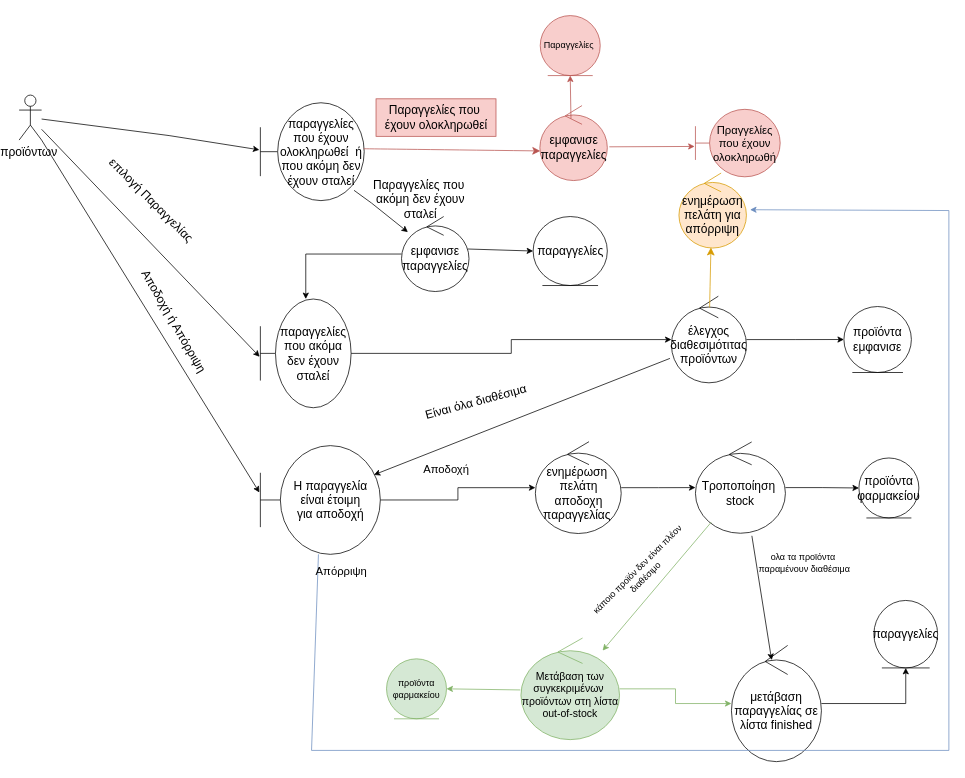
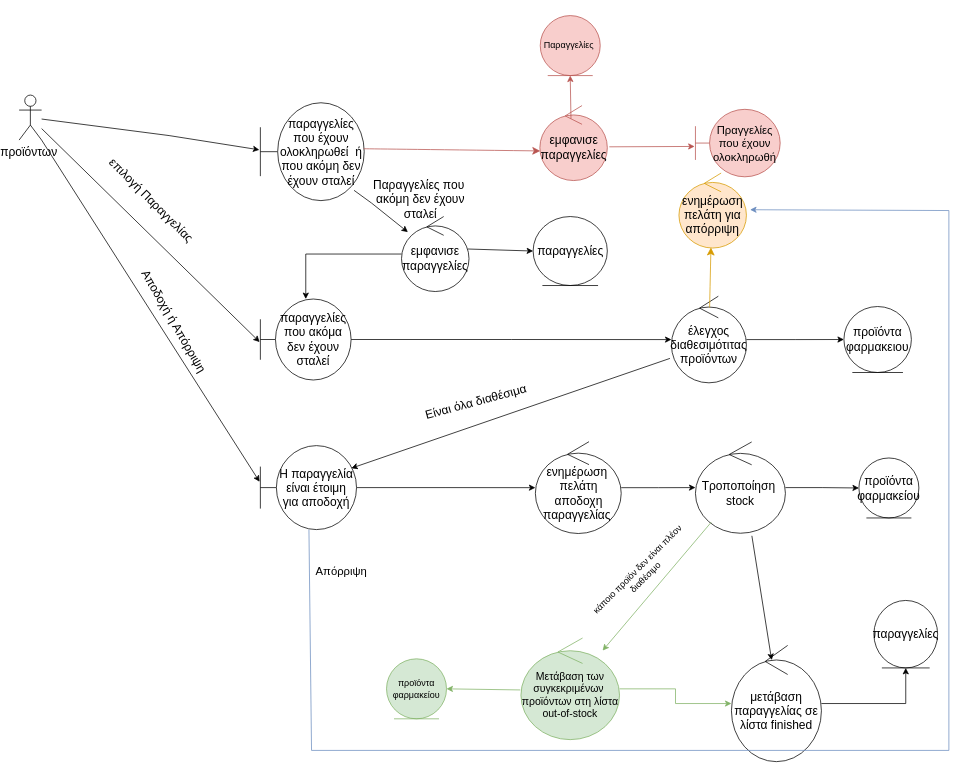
  <mxCell id="0" />
  <mxCell id="1" parent="0" />
  <mxCell id="2" value="προϊόντων&amp;nbsp;" style="shape=umlActor;verticalLabelPosition=bottom;verticalAlign=top;html=1;outlineConnect=0;fontSize=16;" parent="1" vertex="1"><mxGeometry x="20" y="126" width="30" height="60" as="geometry" /></mxCell>
  <mxCell id="3" value="παραγγελίες που έχουν ολοκληρωθεί&amp;nbsp; ή που ακόμη δεν έχουν σταλεί" style="shape=umlBoundary;whiteSpace=wrap;html=1;fontSize=16;" parent="1" vertex="1"><mxGeometry x="341.75" y="136.25" width="138.5" height="130.5" as="geometry" /></mxCell>
  <mxCell id="4" style="edgeStyle=orthogonalEdgeStyle;rounded=0;orthogonalLoop=1;jettySize=auto;html=1;" parent="1" source="5" target="7" edge="1"><mxGeometry relative="1" as="geometry" /></mxCell>
  <mxCell id="5" value="εμφανισε παραγγελίες" style="ellipse;shape=umlControl;whiteSpace=wrap;html=1;fontSize=16;" parent="1" vertex="1"><mxGeometry x="530" y="288" width="90" height="100" as="geometry" /></mxCell>
  <mxCell id="6" style="edgeStyle=orthogonalEdgeStyle;rounded=0;orthogonalLoop=1;jettySize=auto;html=1;" parent="1" source="7" target="10" edge="1"><mxGeometry relative="1" as="geometry" /></mxCell>
- <mxCell id="7" value="παραγγελίες που ακόμα δεν έχουν σταλεί" style="shape=umlBoundary;whiteSpace=wrap;html=1;fontSize=16;" parent="1" vertex="1"><mxGeometry x="341.75" y="398" width="121" height="145" as="geometry" /></mxCell>
+ <mxCell id="7" value="παραγγελίες που ακόμα δεν έχουν σταλεί" style="shape=umlBoundary;whiteSpace=wrap;html=1;fontSize=16;" parent="1" vertex="1"><mxGeometry x="341.75" y="398" width="121" height="108" as="geometry" /></mxCell>
  <mxCell id="8" value="παραγγελίες" style="ellipse;shape=umlEntity;whiteSpace=wrap;html=1;fontSize=16;" parent="1" vertex="1"><mxGeometry x="705.5" y="288" width="99" height="92" as="geometry" /></mxCell>
  <mxCell id="9" style="edgeStyle=orthogonalEdgeStyle;rounded=0;orthogonalLoop=1;jettySize=auto;html=1;entryX=0;entryY=0.5;entryDx=0;entryDy=0;" parent="1" source="10" target="13" edge="1"><mxGeometry relative="1" as="geometry" /></mxCell>
  <mxCell id="10" value="έλεγχος διαθεσιμότιτας προϊόντων" style="ellipse;shape=umlControl;whiteSpace=wrap;html=1;fontSize=16;" parent="1" vertex="1"><mxGeometry x="890" y="394.25" width="100" height="115.5" as="geometry" /></mxCell>
  <mxCell id="11" value="ενημέρωση πελάτη για απόρριψη" style="ellipse;shape=umlControl;whiteSpace=wrap;html=1;fontSize=16;fillColor=#ffe6cc;strokeColor=#d79b00;" parent="1" vertex="1"><mxGeometry x="900" y="230" width="90" height="100" as="geometry" /></mxCell>
  <mxCell id="12" value="" style="endArrow=classic;html=1;rounded=0;fontSize=12;startSize=8;endSize=8;curved=1;exitX=0.509;exitY=0.13;exitDx=0;exitDy=0;exitPerimeter=0;entryX=0.474;entryY=0.993;entryDx=0;entryDy=0;entryPerimeter=0;fillColor=#ffe6cc;strokeColor=#d79b00;" parent="1" source="10" target="11" edge="1"><mxGeometry width="50" height="50" relative="1" as="geometry"><mxPoint x="687" y="585" as="sourcePoint" /><mxPoint x="737" y="535" as="targetPoint" /></mxGeometry></mxCell>
- <mxCell id="13" value="προϊόντα&lt;br&gt;εμφανισε" style="ellipse;shape=umlEntity;whiteSpace=wrap;html=1;fontSize=16;" parent="1" vertex="1"><mxGeometry x="1120" y="408" width="90" height="88" as="geometry" /></mxCell>
+ <mxCell id="13" value="προϊόντα&lt;br&gt;φαρμακειου" style="ellipse;shape=umlEntity;whiteSpace=wrap;html=1;fontSize=16;" parent="1" vertex="1"><mxGeometry x="1120" y="408" width="90" height="88" as="geometry" /></mxCell>
  <mxCell id="14" style="edgeStyle=orthogonalEdgeStyle;rounded=0;orthogonalLoop=1;jettySize=auto;html=1;" parent="1" source="15" target="19" edge="1"><mxGeometry relative="1" as="geometry" /></mxCell>
- <mxCell id="15" value="H&lt;span style=&quot;font-size:12.0pt;line-height:107%;font-family:&amp;quot;Arial&amp;quot;,sans-serif;&lt;br/&gt;mso-fareast-font-family:Calibri;mso-fareast-theme-font:minor-latin;mso-ansi-language:&lt;br/&gt;EL;mso-fareast-language:EN-US;mso-bidi-language:AR-SA&quot;&gt; παραγγελία είναι έτοιμη&lt;br/&gt;για αποδοχή&lt;/span&gt;" style="shape=umlBoundary;whiteSpace=wrap;html=1;fontSize=16;" parent="1" vertex="1"><mxGeometry x="341.75" y="593.5" width="160" height="145" as="geometry" /></mxCell>
+ <mxCell id="15" value="H&lt;span style=&quot;font-size:12.0pt;line-height:107%;font-family:&amp;quot;Arial&amp;quot;,sans-serif;&lt;br/&gt;mso-fareast-font-family:Calibri;mso-fareast-theme-font:minor-latin;mso-ansi-language:&lt;br/&gt;EL;mso-fareast-language:EN-US;mso-bidi-language:AR-SA&quot;&gt; παραγγελία είναι έτοιμη&lt;br/&gt;για αποδοχή&lt;/span&gt;" style="shape=umlBoundary;whiteSpace=wrap;html=1;fontSize=16;" parent="1" vertex="1"><mxGeometry x="341.75" y="593.5" width="128.25" height="112" as="geometry" /></mxCell>
  <mxCell id="16" value="Είναι όλα διαθέσιμα" style="text;html=1;align=center;verticalAlign=middle;resizable=0;points=[];autosize=1;strokeColor=none;fillColor=none;fontSize=16;rotation=-15;" parent="1" vertex="1"><mxGeometry x="548.5" y="520" width="160" height="30" as="geometry" /></mxCell>
  <mxCell id="17" value="Αποδοχή ή Απόρριψη" style="text;html=1;align=center;verticalAlign=middle;resizable=0;points=[];autosize=1;strokeColor=none;fillColor=none;fontSize=16;rotation=60;" parent="1" vertex="1"><mxGeometry x="136.5" y="412" width="180" height="30" as="geometry" /></mxCell>
  <mxCell id="18" style="edgeStyle=orthogonalEdgeStyle;rounded=0;orthogonalLoop=1;jettySize=auto;html=1;" parent="1" source="19" target="21" edge="1"><mxGeometry relative="1" as="geometry" /></mxCell>
  <mxCell id="19" value="ενημέρωση&amp;nbsp; πελάτη αποδοχη παραγγελίας&amp;nbsp;" style="ellipse;shape=umlControl;whiteSpace=wrap;html=1;fontSize=16;" parent="1" vertex="1"><mxGeometry x="708.5" y="588.25" width="114.5" height="122.5" as="geometry" /></mxCell>
  <mxCell id="20" style="edgeStyle=orthogonalEdgeStyle;rounded=0;orthogonalLoop=1;jettySize=auto;html=1;entryX=0;entryY=0.5;entryDx=0;entryDy=0;" parent="1" source="21" target="22" edge="1"><mxGeometry relative="1" as="geometry" /></mxCell>
  <mxCell id="21" value="&lt;p class=&quot;MsoNormal&quot;&gt;Τροποποίηση&amp;nbsp; stock&lt;/p&gt;" style="ellipse;shape=umlControl;whiteSpace=wrap;html=1;fontSize=16;" parent="1" vertex="1"><mxGeometry x="922" y="588.63" width="120" height="121.75" as="geometry" /></mxCell>
  <mxCell id="22" value="προϊόντα φαρμακείου" style="ellipse;shape=umlEntity;whiteSpace=wrap;html=1;fontSize=16;" parent="1" vertex="1"><mxGeometry x="1140" y="610" width="80" height="80" as="geometry" /></mxCell>
  <mxCell id="23" style="edgeStyle=orthogonalEdgeStyle;rounded=0;orthogonalLoop=1;jettySize=auto;html=1;entryX=0.5;entryY=1;entryDx=0;entryDy=0;" parent="1" source="24" target="25" edge="1"><mxGeometry relative="1" as="geometry" /></mxCell>
  <mxCell id="24" value="μετάβαση παραγγελίας σε λίστα finished" style="ellipse;shape=umlControl;whiteSpace=wrap;html=1;fontSize=16;" parent="1" vertex="1"><mxGeometry x="970" y="860" width="120" height="155" as="geometry" /></mxCell>
  <mxCell id="25" value="παραγγελίες" style="ellipse;shape=umlEntity;whiteSpace=wrap;html=1;fontSize=16;" parent="1" vertex="1"><mxGeometry x="1160" y="800" width="85" height="90" as="geometry" /></mxCell>
  <mxCell id="26" value="εμφανισε παραγγελίες" style="ellipse;shape=umlControl;whiteSpace=wrap;html=1;fontSize=16;fillColor=#f8cecc;strokeColor=#b85450;" parent="1" vertex="1"><mxGeometry x="714.5" y="140" width="90" height="100" as="geometry" /></mxCell>
  <mxCell id="27" value="" style="endArrow=classic;html=1;rounded=0;fontSize=12;startSize=8;endSize=8;curved=1;exitX=0.994;exitY=0.47;exitDx=0;exitDy=0;exitPerimeter=0;entryX=0.006;entryY=0.605;entryDx=0;entryDy=0;entryPerimeter=0;fillColor=#f8cecc;strokeColor=#b85450;" parent="1" source="3" target="26" edge="1"><mxGeometry width="50" height="50" relative="1" as="geometry"><mxPoint x="767" y="378" as="sourcePoint" /><mxPoint x="817" y="328" as="targetPoint" /></mxGeometry></mxCell>
- <mxCell id="28" value="Παραγγελίες που&amp;nbsp;&lt;br&gt;έχουν ολοκληρωθεί" style="text;html=1;align=center;verticalAlign=middle;resizable=0;points=[];autosize=1;strokeColor=#b85450;fillColor=#f8cecc;fontSize=16;" parent="1" vertex="1"><mxGeometry x="496" y="131" width="160" height="50" as="geometry" /></mxCell>
  <mxCell id="29" value="Πραγγελίες που έχουν ολοκληρωθή" style="shape=umlBoundary;whiteSpace=wrap;html=1;fillColor=#f8cecc;strokeColor=#b85450;fontSize=15;" parent="1" vertex="1"><mxGeometry x="922" y="145" width="113" height="90" as="geometry" /></mxCell>
  <mxCell id="30" value="" style="endArrow=classic;html=1;rounded=0;exitX=1.029;exitY=0.55;exitDx=0;exitDy=0;exitPerimeter=0;entryX=-0.01;entryY=0.55;entryDx=0;entryDy=0;entryPerimeter=0;fillColor=#f8cecc;strokeColor=#b85450;" parent="1" source="26" target="29" edge="1"><mxGeometry width="50" height="50" relative="1" as="geometry"><mxPoint x="818" y="406" as="sourcePoint" /><mxPoint x="868" y="356" as="targetPoint" /></mxGeometry></mxCell>
  <mxCell id="31" style="edgeStyle=orthogonalEdgeStyle;rounded=0;orthogonalLoop=1;jettySize=auto;html=1;fillColor=#d5e8d4;strokeColor=#82b366;" parent="1" source="32" target="24" edge="1"><mxGeometry relative="1" as="geometry" /></mxCell>
  <mxCell id="32" value="&lt;font style=&quot;font-size: 14px;&quot;&gt;Μετάβαση των συγκεκριμένων&amp;nbsp; προϊόντων στη λίστα out-of-stock&lt;/font&gt;" style="ellipse;shape=umlControl;whiteSpace=wrap;html=1;fillColor=#d5e8d4;strokeColor=#82b366;" parent="1" vertex="1"><mxGeometry x="689.25" y="850.13" width="131.5" height="135.5" as="geometry" /></mxCell>
  <mxCell id="33" value="" style="endArrow=classic;html=1;rounded=0;entryX=-0.01;entryY=0.481;entryDx=0;entryDy=0;entryPerimeter=0;" parent="1" source="2" target="3" edge="1"><mxGeometry width="50" height="50" relative="1" as="geometry"><mxPoint x="880" y="410" as="sourcePoint" /><mxPoint x="930" y="360" as="targetPoint" /><Array as="points"><mxPoint x="220" y="180" /></Array></mxGeometry></mxCell>
  <mxCell id="34" value="" style="endArrow=classic;html=1;rounded=0;exitX=0.902;exitY=0.895;exitDx=0;exitDy=0;exitPerimeter=0;" parent="1" source="3" target="5" edge="1"><mxGeometry width="50" height="50" relative="1" as="geometry"><mxPoint x="740" y="510" as="sourcePoint" /><mxPoint x="790" y="460" as="targetPoint" /><Array as="points"><mxPoint x="490" y="270" /></Array></mxGeometry></mxCell>
  <mxCell id="35" value="Παραγγελίες που&amp;nbsp;&lt;br&gt;ακόμη δεν έχουν&lt;br&gt;σταλεί" style="text;html=1;align=center;verticalAlign=middle;resizable=0;points=[];autosize=1;fontSize=16;" parent="1" vertex="1"><mxGeometry x="480.25" y="230" width="150" height="70" as="geometry" /></mxCell>
  <mxCell id="36" value="" style="endArrow=classic;html=1;rounded=0;entryX=-0.008;entryY=0.531;entryDx=0;entryDy=0;entryPerimeter=0;" parent="1" source="2" target="7" edge="1"><mxGeometry width="50" height="50" relative="1" as="geometry"><mxPoint x="740" y="500" as="sourcePoint" /><mxPoint x="290" y="460" as="targetPoint" /></mxGeometry></mxCell>
  <mxCell id="37" value="επιλογή Παραγγελίας" style="text;html=1;align=center;verticalAlign=middle;resizable=0;points=[];autosize=1;strokeColor=none;fillColor=none;fontSize=16;rotation=45;" parent="1" vertex="1"><mxGeometry x="112" y="250.5" width="170" height="30" as="geometry" /></mxCell>
  <mxCell id="38" value="" style="endArrow=classic;html=1;rounded=0;entryX=-0.008;entryY=0.431;entryDx=0;entryDy=0;entryPerimeter=0;exitX=1;exitY=1;exitDx=0;exitDy=0;exitPerimeter=0;" parent="1" source="2" target="15" edge="1"><mxGeometry width="50" height="50" relative="1" as="geometry"><mxPoint x="740" y="500" as="sourcePoint" /><mxPoint x="790" y="450" as="targetPoint" /></mxGeometry></mxCell>
  <mxCell id="39" value="" style="endArrow=classic;html=1;rounded=0;entryX=0.946;entryY=0.269;entryDx=0;entryDy=0;entryPerimeter=0;exitX=-0.02;exitY=0.718;exitDx=0;exitDy=0;exitPerimeter=0;" parent="1" source="10" target="15" edge="1"><mxGeometry width="50" height="50" relative="1" as="geometry"><mxPoint x="740" y="520" as="sourcePoint" /><mxPoint x="790" y="470" as="targetPoint" /></mxGeometry></mxCell>
- <mxCell id="40" value="&lt;font style=&quot;font-size: 15px;&quot;&gt;Αποδοχή&lt;/font&gt;" style="text;html=1;strokeColor=none;fillColor=none;align=center;verticalAlign=middle;whiteSpace=wrap;rounded=0;" parent="1" vertex="1"><mxGeometry x="560" y="610" width="60" height="30" as="geometry" /></mxCell>
  <mxCell id="41" value="" style="endArrow=none;html=1;rounded=0;fillColor=#dae8fc;strokeColor=#6c8ebf;" parent="1" target="15" edge="1"><mxGeometry width="50" height="50" relative="1" as="geometry"><mxPoint x="410" y="1000" as="sourcePoint" /><mxPoint x="790" y="470" as="targetPoint" /></mxGeometry></mxCell>
  <mxCell id="42" value="" style="endArrow=classic;html=1;rounded=0;fillColor=#d5e8d4;strokeColor=#82b366;" parent="1" source="21" target="32" edge="1"><mxGeometry width="50" height="50" relative="1" as="geometry"><mxPoint x="740" y="510" as="sourcePoint" /><mxPoint x="790" y="460" as="targetPoint" /></mxGeometry></mxCell>
  <mxCell id="43" value="" style="endArrow=none;html=1;rounded=0;fillColor=#dae8fc;strokeColor=#6c8ebf;" parent="1" edge="1"><mxGeometry width="50" height="50" relative="1" as="geometry"><mxPoint x="410" y="1000" as="sourcePoint" /><mxPoint x="1260" y="1000" as="targetPoint" /></mxGeometry></mxCell>
  <mxCell id="44" value="" style="endArrow=none;html=1;rounded=0;fillColor=#dae8fc;strokeColor=#6c8ebf;" parent="1" edge="1"><mxGeometry width="50" height="50" relative="1" as="geometry"><mxPoint x="1260" y="1000" as="sourcePoint" /><mxPoint x="1260" y="280" as="targetPoint" /></mxGeometry></mxCell>
  <mxCell id="45" value="" style="endArrow=classic;html=1;rounded=0;entryX=1.054;entryY=0.489;entryDx=0;entryDy=0;entryPerimeter=0;fillColor=#dae8fc;strokeColor=#6c8ebf;" parent="1" target="11" edge="1"><mxGeometry width="50" height="50" relative="1" as="geometry"><mxPoint x="1260" y="280" as="sourcePoint" /><mxPoint x="790" y="460" as="targetPoint" /></mxGeometry></mxCell>
  <mxCell id="46" value="&lt;font style=&quot;font-size: 15px;&quot;&gt;Aπόρριψη&lt;br&gt;&lt;br&gt;&lt;/font&gt;" style="text;html=1;strokeColor=none;fillColor=none;align=center;verticalAlign=middle;whiteSpace=wrap;rounded=0;" parent="1" vertex="1"><mxGeometry x="420.25" y="754.38" width="60" height="30" as="geometry" /></mxCell>
  <mxCell id="47" value="" style="endArrow=classic;html=1;rounded=0;entryX=0;entryY=0.5;entryDx=0;entryDy=0;exitX=0.983;exitY=0.433;exitDx=0;exitDy=0;exitPerimeter=0;" parent="1" source="5" target="8" edge="1"><mxGeometry width="50" height="50" relative="1" as="geometry"><mxPoint x="490" y="440" as="sourcePoint" /><mxPoint x="540" y="390" as="targetPoint" /></mxGeometry></mxCell>
  <mxCell id="48" value="" style="endArrow=classic;html=1;rounded=0;entryX=0.447;entryY=0.126;entryDx=0;entryDy=0;entryPerimeter=0;exitX=0.627;exitY=1.028;exitDx=0;exitDy=0;exitPerimeter=0;" parent="1" source="21" target="24" edge="1"><mxGeometry width="50" height="50" relative="1" as="geometry"><mxPoint x="730" y="910" as="sourcePoint" /><mxPoint x="780" y="860" as="targetPoint" /></mxGeometry></mxCell>
  <mxCell id="49" value="κάποιο προϊόν δεν είναι πλέον&lt;br&gt;διαθέσιμο" style="text;html=1;align=center;verticalAlign=middle;resizable=0;points=[];autosize=1;strokeColor=none;fillColor=none;rotation=-45;" parent="1" vertex="1"><mxGeometry x="760" y="744.38" width="180" height="40" as="geometry" /></mxCell>
- <mxCell id="50" value="ολα τα προϊόντα&amp;nbsp;&lt;br&gt;παραμένουν διαθέσιμα" style="text;html=1;align=center;verticalAlign=middle;resizable=0;points=[];autosize=1;strokeColor=none;fillColor=none;" parent="1" vertex="1"><mxGeometry x="992" y="730" width="150" height="40" as="geometry" /></mxCell>
  <mxCell id="51" value="προϊόντα φαρμακείου" style="ellipse;shape=umlEntity;whiteSpace=wrap;html=1;fillColor=#d5e8d4;strokeColor=#82b366;" parent="1" vertex="1"><mxGeometry x="510" y="877.88" width="80" height="80" as="geometry" /></mxCell>
  <mxCell id="52" value="" style="endArrow=classic;html=1;rounded=0;exitX=-0.006;exitY=0.511;exitDx=0;exitDy=0;exitPerimeter=0;entryX=1;entryY=0.5;entryDx=0;entryDy=0;fillColor=#d5e8d4;strokeColor=#82b366;" parent="1" source="32" target="51" edge="1"><mxGeometry width="50" height="50" relative="1" as="geometry"><mxPoint x="730" y="800" as="sourcePoint" /><mxPoint x="780" y="750" as="targetPoint" /></mxGeometry></mxCell>
  <mxCell id="53" value="Παραγγελίες&amp;nbsp;" style="ellipse;shape=umlEntity;whiteSpace=wrap;html=1;fillColor=#f8cecc;strokeColor=#b85450;" parent="1" vertex="1"><mxGeometry x="715" y="20" width="80" height="80" as="geometry" /></mxCell>
  <mxCell id="54" value="" style="endArrow=classic;html=1;rounded=0;entryX=0.5;entryY=1;entryDx=0;entryDy=0;fillColor=#f8cecc;strokeColor=#b85450;exitX=0.461;exitY=0.174;exitDx=0;exitDy=0;exitPerimeter=0;" parent="1" source="26" target="53" edge="1"><mxGeometry width="50" height="50" relative="1" as="geometry"><mxPoint x="700" y="350" as="sourcePoint" /><mxPoint x="750" y="300" as="targetPoint" /></mxGeometry></mxCell>
